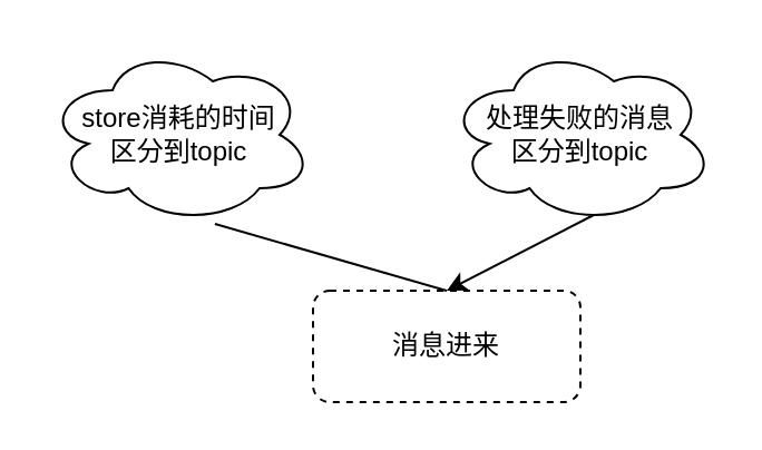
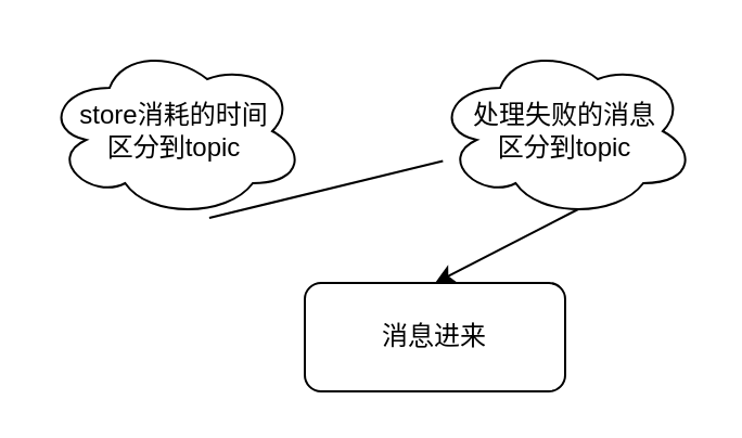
  <mxCell id="0" />
  <mxCell id="1" parent="0" />
- <mxCell id="2" value="消息进来" style="rounded=1;whiteSpace=wrap;html=1;dashed=1;" vertex="1" parent="1"><mxGeometry x="140" y="130" width="120" height="50" as="geometry" /></mxCell>
+ <mxCell id="2" value="消息进来" style="rounded=1;whiteSpace=wrap;html=1;" vertex="1" parent="1"><mxGeometry x="140" y="130" width="120" height="50" as="geometry" /></mxCell>
  <mxCell id="3" value="store消耗的时间&lt;br&gt;区分到topic" style="ellipse;shape=cloud;whiteSpace=wrap;html=1;" vertex="1" parent="1"><mxGeometry x="20" y="20" width="120" height="80" as="geometry" /></mxCell>
  <mxCell id="4" value="处理失败的消息&lt;br&gt;区分到topic" style="ellipse;shape=cloud;whiteSpace=wrap;html=1;" vertex="1" parent="1"><mxGeometry x="200" y="20" width="120" height="80" as="geometry" /></mxCell>
- <mxCell id="5" value="" style="endArrow=none;html=1;exitX=0.633;exitY=1;exitDx=0;exitDy=0;exitPerimeter=0;entryX=0.5;entryY=0;entryDx=0;entryDy=0;" edge="1" parent="1" source="3" target="2"><mxGeometry width="50" height="50" relative="1" as="geometry"><mxPoint y="310" as="sourcePoint" x="-10" /><mxPoint x="40" y="260" as="targetPoint" /></mxGeometry></mxCell>
+ <mxCell id="5" value="" style="endArrow=none;html=1;exitX=0.633;exitY=1;exitDx=0;exitDy=0;exitPerimeter=0;" edge="1" parent="1" source="3" target="4"><mxGeometry width="50" height="50" relative="1" as="geometry"><mxPoint y="310" as="sourcePoint" x="-10" /><mxPoint x="40" y="260" as="targetPoint" /></mxGeometry></mxCell>
  <mxCell id="6" value="" style="endArrow=classic;html=1;exitX=0.55;exitY=0.95;exitDx=0;exitDy=0;exitPerimeter=0;entryX=0.5;entryY=0;entryDx=0;entryDy=0;" edge="1" parent="1" source="4" target="2"><mxGeometry width="50" height="50" relative="1" as="geometry"><mxPoint x="105.96" y="110" as="sourcePoint" /><mxPoint x="210" y="140" as="targetPoint" /></mxGeometry></mxCell>
